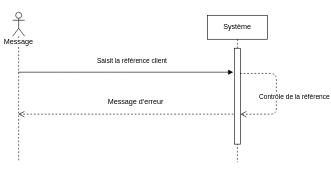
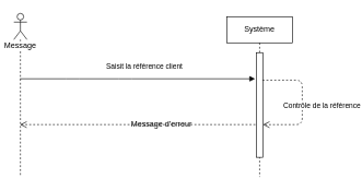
  <mxCell id="0" />
  <mxCell id="1" parent="0" />
  <mxCell id="2" value="Message&lt;br&gt;" style="shape=umlLifeline;participant=umlActor;perimeter=lifelinePerimeter;whiteSpace=wrap;html=1;container=1;collapsible=0;recursiveResize=0;verticalAlign=top;spacingTop=36;labelBackgroundColor=#ffffff;outlineConnect=0;" parent="1" vertex="1"><mxGeometry x="20" y="20" width="20" height="250" as="geometry" /></mxCell>
  <mxCell id="3" value="Système" style="shape=umlLifeline;perimeter=lifelinePerimeter;whiteSpace=wrap;html=1;container=1;collapsible=0;recursiveResize=0;outlineConnect=0;" parent="1" vertex="1"><mxGeometry x="345" y="25" width="100" height="245" as="geometry" /></mxCell>
  <mxCell id="4" value="Saisit la référence client" style="html=1;verticalAlign=bottom;endArrow=block;" parent="1" source="2" edge="1"><mxGeometry x="0.058" y="10" width="80" relative="1" as="geometry"><mxPoint x="10" y="100" as="sourcePoint" /><mxPoint x="388" y="120" as="targetPoint" /><Array as="points"><mxPoint x="110" y="120" /><mxPoint x="190" y="120" /></Array><mxPoint x="-1" as="offset" /></mxGeometry></mxCell>
  <mxCell id="5" value="" style="html=1;verticalAlign=bottom;endArrow=open;dashed=1;endSize=8;" parent="1" source="3" target="2" edge="1"><mxGeometry x="0.119" y="110" relative="1" as="geometry"><mxPoint x="140" y="230" as="sourcePoint" /><mxPoint x="60" y="230" as="targetPoint" /><Array as="points"><mxPoint x="180" y="190" /></Array><mxPoint as="offset" /></mxGeometry></mxCell>
  <mxCell id="6" value="" style="html=1;points=[];perimeter=orthogonalPerimeter;" parent="1" vertex="1"><mxGeometry x="390" y="80" width="10" height="160" as="geometry" /></mxCell>
- <mxCell id="7" value="Message d'erreur" style="text;html=1;align=center;verticalAlign=middle;resizable=0;points=[];autosize=1;" parent="1" vertex="1"><mxGeometry x="170" y="160" width="110" height="20" as="geometry" /></mxCell>
+ <mxCell id="7" value="Message d'erreur" style="text;html=1;align=center;verticalAlign=middle;resizable=0;points=[];autosize=1;" parent="1" vertex="1"><mxGeometry x="190" y="180" width="110" height="20" as="geometry" /></mxCell>
  <mxCell id="8" value="Contrôle de la référence" style="html=1;verticalAlign=bottom;endArrow=open;dashed=1;endSize=8;exitX=0.933;exitY=0.263;exitDx=0;exitDy=0;exitPerimeter=0;entryX=1;entryY=0.688;entryDx=0;entryDy=0;entryPerimeter=0;" parent="1" source="6" target="6" edge="1"><mxGeometry x="0.364" y="-36" relative="1" as="geometry"><mxPoint x="270" y="150" as="sourcePoint" /><mxPoint x="190" y="150" as="targetPoint" /><Array as="points"><mxPoint x="460" y="122" /><mxPoint x="460" y="190" /></Array><mxPoint x="30" y="16" as="offset" /></mxGeometry></mxCell>
